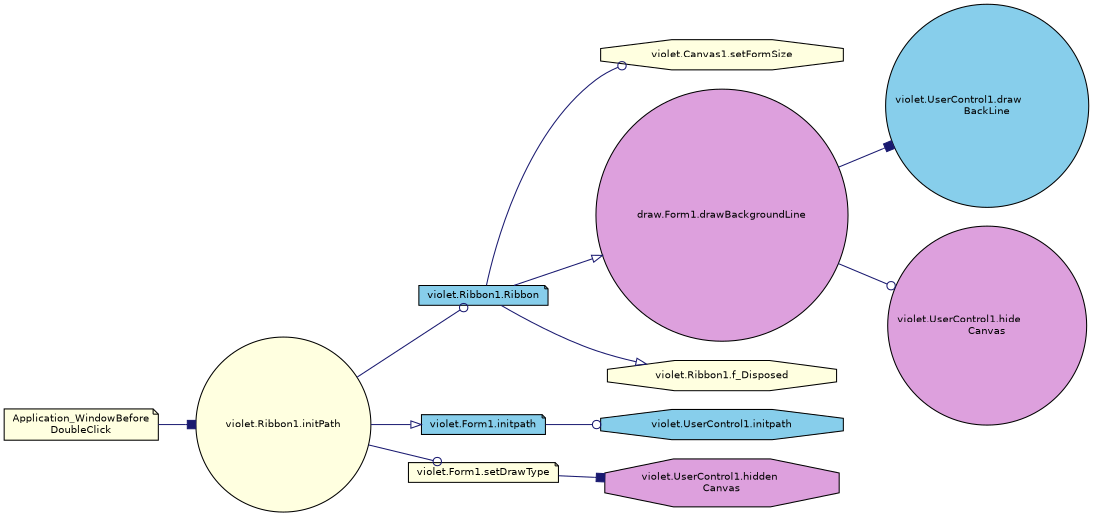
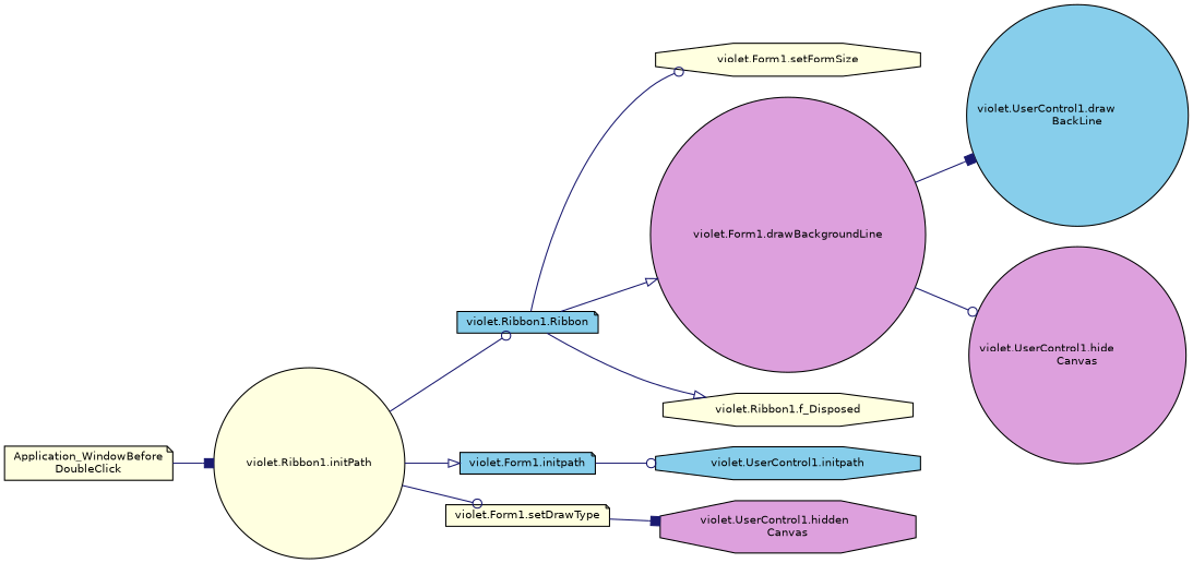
  digraph {
    rankdir=LR
    node [color=black fillcolor=lightyellow fontname=Helvetica fontsize=10 shape=note style=filled]
    edge [arrowhead=odot color=midnightblue fontname=Helvetica fontsize=10 labelfontname=Helvetica labelfontsize=10 style=solid]
    n1 [fontcolor=black height=0.2 label="Application_WindowBefore\lDoubleClick" width=0.4]
    n2 [height=0.2 label="violet.Ribbon1.initPath" shape=circle width=0.4]
    n3 [fillcolor=skyblue height=0.2 label="violet.Ribbon1.Ribbon" width=0.4]
    n4 [fillcolor=skyblue height=0.2 label="violet.Form1.initpath" width=0.4]
    n5 [height=0.2 label="violet.Form1.setDrawType" width=0.4]
-   n6 [height=0.2 label="violet.Canvas1.setFormSize" shape=octagon width=0.4]
-   n7 [fillcolor=plum height=0.2 label="draw.Form1.drawBackgroundLine" shape=circle width=0.4]
+   n6 [height=0.2 label="violet.Form1.setFormSize" shape=octagon width=0.4]
+   n7 [fillcolor=plum height=0.2 label="violet.Form1.drawBackgroundLine" shape=circle width=0.4]
    n8 [height=0.2 label="violet.Ribbon1.f_Disposed" shape=octagon width=0.4]
    n9 [fillcolor=skyblue height=0.2 label="violet.UserControl1.initpath" shape=octagon width=0.4]
    n10 [fillcolor=plum height=0.2 label="violet.UserControl1.hidden\lCanvas" shape=octagon width=0.4]
    n11 [fillcolor=skyblue height=0.2 label="violet.UserControl1.draw\lBackLine" shape=circle width=0.4]
    n12 [fillcolor=plum height=0.2 label="violet.UserControl1.hide\lCanvas" shape=circle width=0.4]
    n1 -> n2 [arrowhead=box]
    n2 -> n3
    n2 -> n4 [arrowhead=onormal]
    n2 -> n5
    n3 -> n6
    n3 -> n7 [arrowhead=onormal]
    n3 -> n8 [arrowhead=onormal]
    n4 -> n9
    n5 -> n10 [arrowhead=box]
    n7 -> n11 [arrowhead=box]
    n7 -> n12
  }
